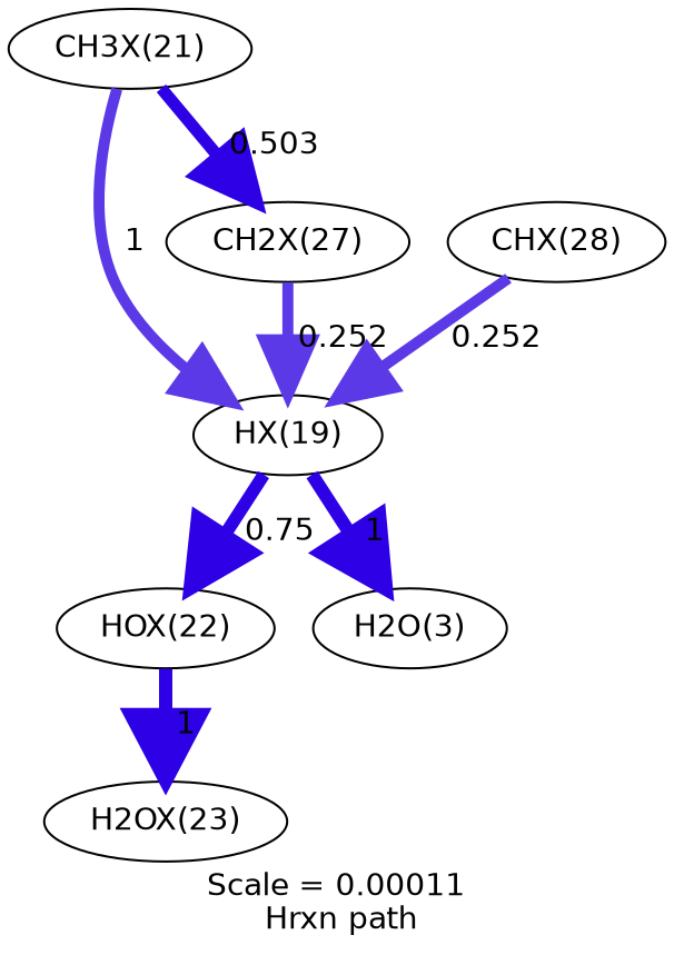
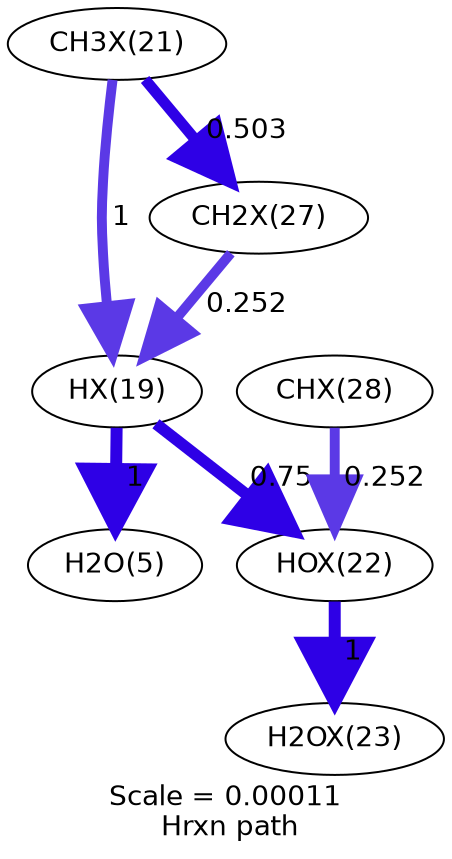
  digraph {
    fontname=Helvetica
    label="Scale = 0.00011\l Hrxn path"
    node [fontname=Helvetica]
    edge [arrowsize=2.48 color="0.7, 0.752, 0.9" fontname=Helvetica penwidth=4.96]
    n1 [label="HOX(22)"]
    n2 [label="H2OX(23)"]
    n3 [label="CH3X(21)"]
    n4 [label="HX(19)"]
    n5 [label="CH2X(27)"]
-   n6 [label="H2O(3)"]
+   n6 [label="H2O(5)"]
    n7 [label="CHX(28)"]
    n1 -> n2 [arrowsize=3 color="0.7, 1.5, 0.9" label=" 1" penwidth=6]
    n3 -> n4 [label=" 1"]
    n3 -> n5 [arrowsize=2.74 color="0.7, 1, 0.9" label=" 0.503" penwidth=5.48]
    n4 -> n1 [arrowsize=2.89 color="0.7, 1.25, 0.9" label=" 0.75" penwidth=5.78]
    n4 -> n6 [arrowsize=3 color="0.7, 1.5, 0.9" label=" 1" penwidth=6]
    n5 -> n4 [label=" 0.252"]
-   n7 -> n4 [label=" 0.252"]
+   n7 -> n1 [label=" 0.252"]
  }
